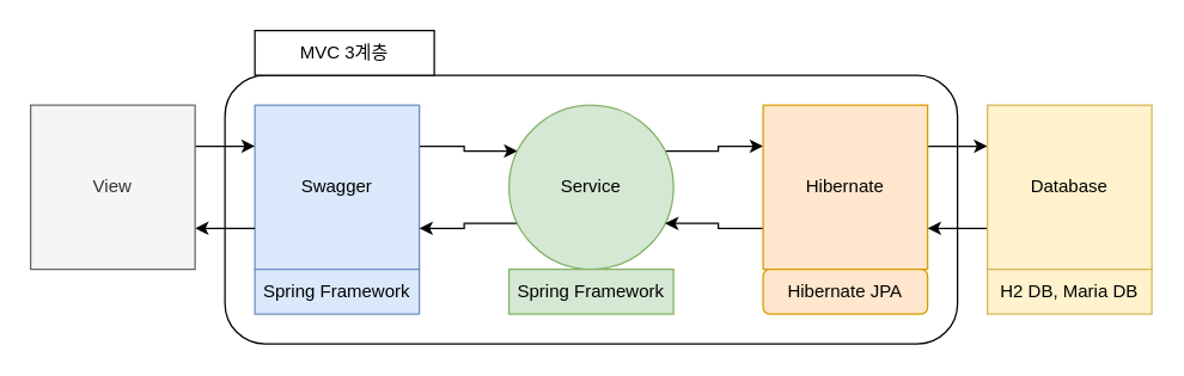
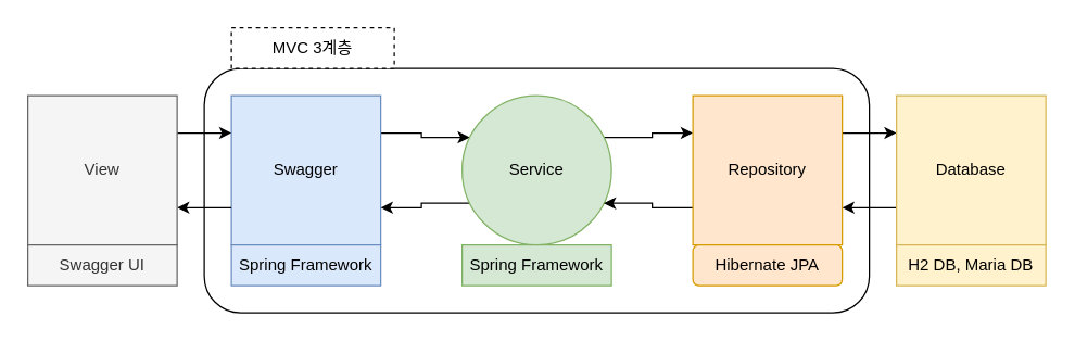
  <mxCell id="0" />
  <mxCell id="1" parent="0" />
  <mxCell id="2" value="" style="rounded=1;whiteSpace=wrap;html=1;" parent="1" vertex="1"><mxGeometry x="150" y="50" width="490" height="180" as="geometry" /></mxCell>
  <mxCell id="3" style="edgeStyle=orthogonalEdgeStyle;rounded=0;orthogonalLoop=1;jettySize=auto;html=1;exitX=1;exitY=0.25;exitDx=0;exitDy=0;entryX=0;entryY=0.25;entryDx=0;entryDy=0;" parent="1" source="4" target="7" edge="1"><mxGeometry relative="1" as="geometry" /></mxCell>
  <mxCell id="4" value="Swagger" style="rounded=0;whiteSpace=wrap;html=1;fillColor=#dae8fc;strokeColor=#6c8ebf;" parent="1" vertex="1"><mxGeometry x="170" y="70" width="110" height="110" as="geometry" /></mxCell>
  <mxCell id="5" style="edgeStyle=orthogonalEdgeStyle;rounded=0;orthogonalLoop=1;jettySize=auto;html=1;exitX=1;exitY=0.25;exitDx=0;exitDy=0;entryX=0;entryY=0.25;entryDx=0;entryDy=0;" parent="1" source="7" target="10" edge="1"><mxGeometry relative="1" as="geometry" /></mxCell>
  <mxCell id="6" style="edgeStyle=orthogonalEdgeStyle;rounded=0;orthogonalLoop=1;jettySize=auto;html=1;exitX=0;exitY=0.75;exitDx=0;exitDy=0;entryX=1;entryY=0.75;entryDx=0;entryDy=0;" parent="1" source="7" target="4" edge="1"><mxGeometry relative="1" as="geometry" /></mxCell>
  <mxCell id="7" value="Service" style="ellipse;whiteSpace=wrap;html=1;fillColor=#d5e8d4;strokeColor=#82b366;" parent="1" vertex="1"><mxGeometry x="340" y="70" width="110" height="110" as="geometry" /></mxCell>
  <mxCell id="8" style="edgeStyle=orthogonalEdgeStyle;rounded=0;orthogonalLoop=1;jettySize=auto;html=1;exitX=0;exitY=0.75;exitDx=0;exitDy=0;entryX=1;entryY=0.75;entryDx=0;entryDy=0;" parent="1" source="10" target="7" edge="1"><mxGeometry relative="1" as="geometry" /></mxCell>
  <mxCell id="9" style="edgeStyle=orthogonalEdgeStyle;rounded=0;orthogonalLoop=1;jettySize=auto;html=1;exitX=1;exitY=0.25;exitDx=0;exitDy=0;entryX=0;entryY=0.25;entryDx=0;entryDy=0;" parent="1" source="10" target="15" edge="1"><mxGeometry relative="1" as="geometry" /></mxCell>
- <mxCell id="10" value="Hibernate" style="rounded=0;whiteSpace=wrap;html=1;fillColor=#ffe6cc;strokeColor=#d79b00;" parent="1" vertex="1"><mxGeometry x="510" y="70" width="110" height="110" as="geometry" /></mxCell>
+ <mxCell id="10" value="Repository" style="rounded=0;whiteSpace=wrap;html=1;fillColor=#ffe6cc;strokeColor=#d79b00;" parent="1" vertex="1"><mxGeometry x="510" y="70" width="110" height="110" as="geometry" /></mxCell>
  <mxCell id="11" value="Hibernate JPA" style="whiteSpace=wrap;html=1;fillColor=#ffe6cc;strokeColor=#d79b00;rounded=1;" parent="1" vertex="1"><mxGeometry x="510" y="180" width="110" height="30" as="geometry" /></mxCell>
  <mxCell id="12" value="Spring Framework" style="rounded=0;whiteSpace=wrap;html=1;fillColor=#d5e8d4;strokeColor=#82b366;" parent="1" vertex="1"><mxGeometry x="340" y="180" width="110" height="30" as="geometry" /></mxCell>
  <mxCell id="13" value="Spring Framework" style="rounded=0;whiteSpace=wrap;html=1;fillColor=#dae8fc;strokeColor=#6c8ebf;" parent="1" vertex="1"><mxGeometry x="170" y="180" width="110" height="30" as="geometry" /></mxCell>
  <mxCell id="14" style="edgeStyle=orthogonalEdgeStyle;rounded=0;orthogonalLoop=1;jettySize=auto;html=1;exitX=0;exitY=0.75;exitDx=0;exitDy=0;entryX=1;entryY=0.75;entryDx=0;entryDy=0;" parent="1" source="15" target="10" edge="1"><mxGeometry relative="1" as="geometry" /></mxCell>
  <mxCell id="15" value="Database" style="rounded=0;whiteSpace=wrap;html=1;fillColor=#fff2cc;strokeColor=#d6b656;" parent="1" vertex="1"><mxGeometry x="660" y="70" width="110" height="110" as="geometry" /></mxCell>
  <mxCell id="16" value="H2 DB, Maria DB" style="rounded=0;whiteSpace=wrap;html=1;fillColor=#fff2cc;strokeColor=#d6b656;" parent="1" vertex="1"><mxGeometry x="660" y="180" width="110" height="30" as="geometry" /></mxCell>
  <mxCell id="17" style="edgeStyle=orthogonalEdgeStyle;rounded=0;orthogonalLoop=1;jettySize=auto;html=1;exitX=1;exitY=0.25;exitDx=0;exitDy=0;entryX=0;entryY=0.25;entryDx=0;entryDy=0;" parent="1" source="19" target="4" edge="1"><mxGeometry relative="1" as="geometry" /></mxCell>
  <mxCell id="18" style="edgeStyle=orthogonalEdgeStyle;rounded=0;orthogonalLoop=1;jettySize=auto;html=1;exitX=1;exitY=0.75;exitDx=0;exitDy=0;entryX=0;entryY=0.75;entryDx=0;entryDy=0;startArrow=classic;startFill=1;endArrow=none;endFill=0;" parent="1" source="19" target="4" edge="1"><mxGeometry relative="1" as="geometry" /></mxCell>
  <mxCell id="19" value="View" style="rounded=0;whiteSpace=wrap;html=1;fillColor=#f5f5f5;fontColor=#333333;strokeColor=#666666;" parent="1" vertex="1"><mxGeometry x="20" y="70" width="110" height="110" as="geometry" /></mxCell>
- <mxCell id="21" value="MVC 3계층" style="rounded=0;whiteSpace=wrap;html=1;" parent="1" vertex="1"><mxGeometry x="170" y="20" width="120" height="30" as="geometry" /></mxCell>
+ <mxCell id="20" value="Swagger UI" style="rounded=0;whiteSpace=wrap;html=1;fillColor=#f5f5f5;fontColor=#333333;strokeColor=#666666;" parent="1" vertex="1"><mxGeometry x="20" y="180" width="110" height="30" as="geometry" /></mxCell>
+ <mxCell id="21" value="MVC 3계층" style="rounded=0;whiteSpace=wrap;html=1;dashed=1;" parent="1" vertex="1"><mxGeometry x="170" y="20" width="120" height="30" as="geometry" /></mxCell>
